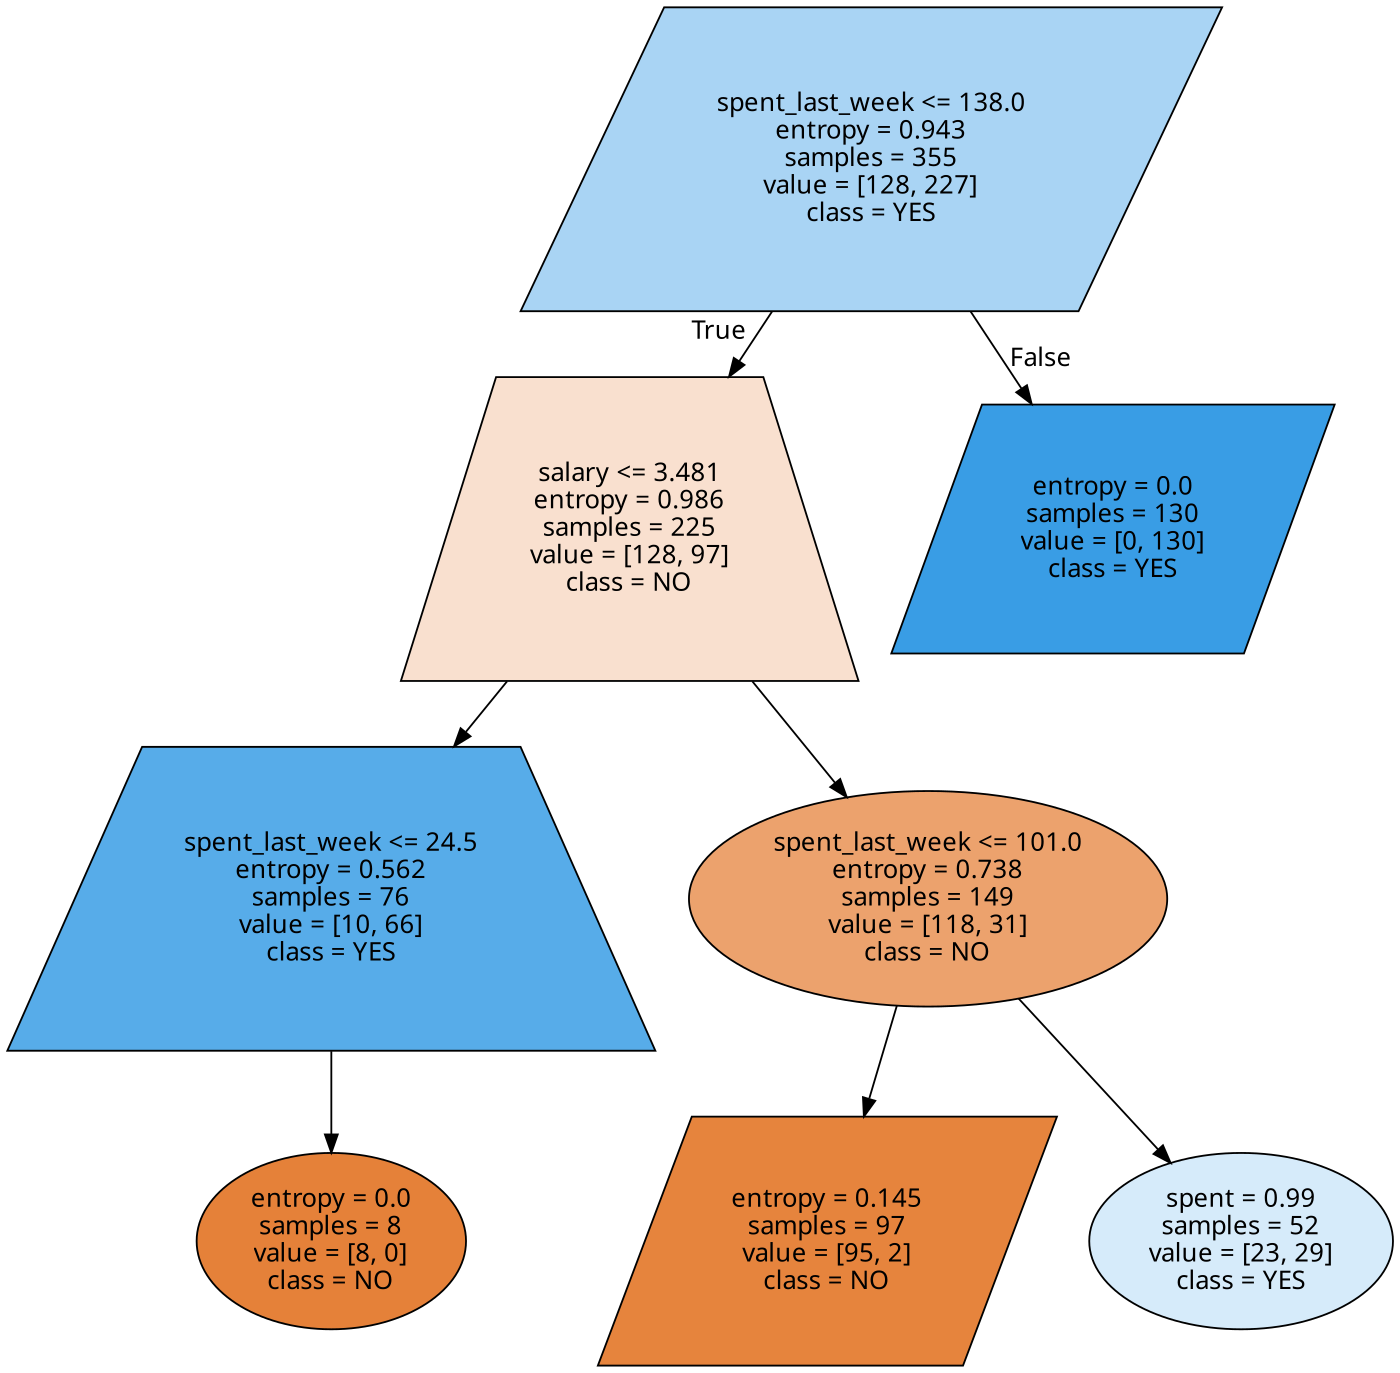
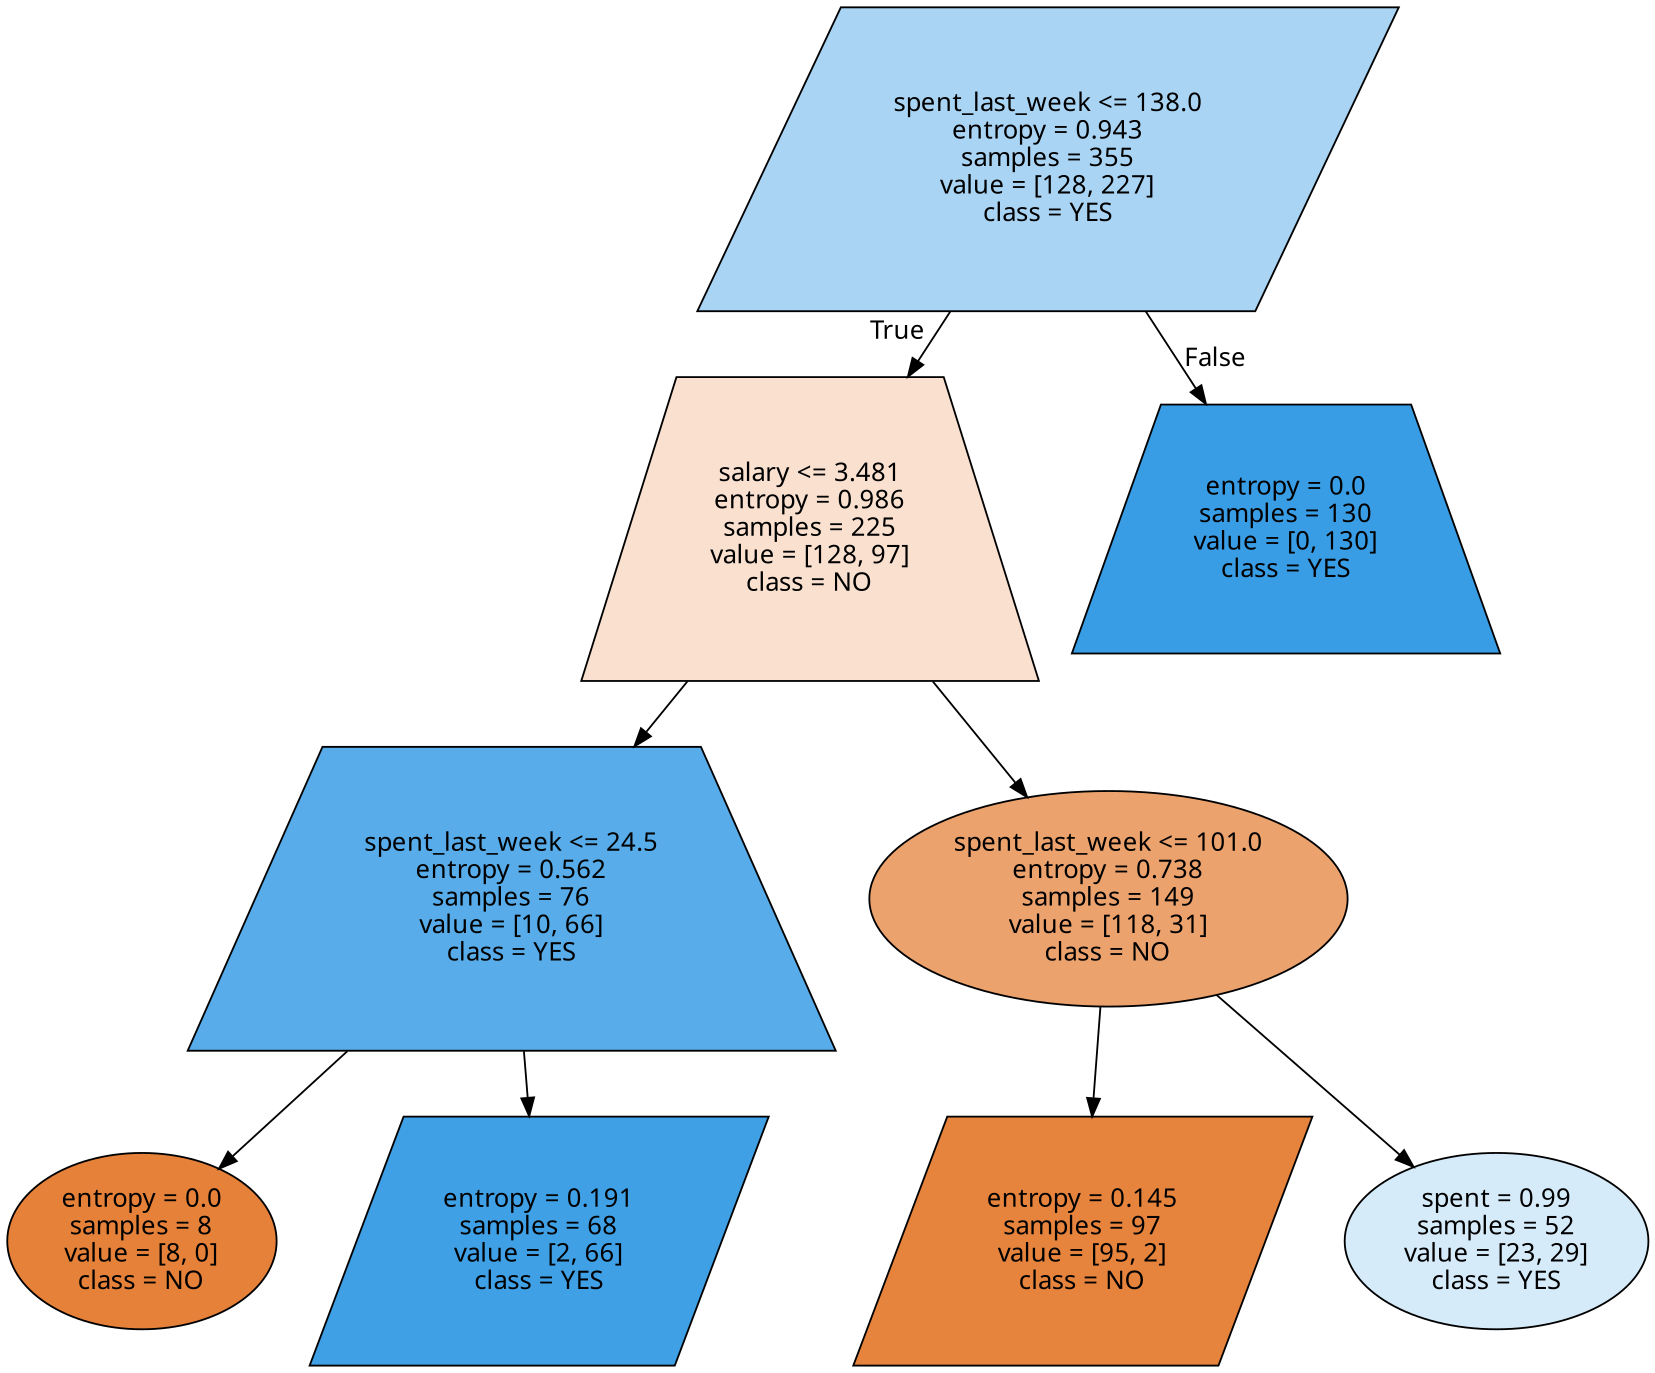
  digraph {
    fontname="Noto Sans"
    node [color=black fontname="Noto Sans" shape=parallelogram style=filled]
    edge [fontname="Noto Sans"]
    n1 [fillcolor="#a9d4f4" label="spent_last_week <= 138.0\nentropy = 0.943\nsamples = 355\nvalue = [128, 227]\nclass = YES"]
    n2 [fillcolor="#f9e0cf" label="salary <= 3.481\nentropy = 0.986\nsamples = 225\nvalue = [128, 97]\nclass = NO" shape=trapezium]
-   n3 [fillcolor="#399de5" label="entropy = 0.0\nsamples = 130\nvalue = [0, 130]\nclass = YES"]
+   n3 [fillcolor="#399de5" label="entropy = 0.0\nsamples = 130\nvalue = [0, 130]\nclass = YES" shape=trapezium]
    n4 [fillcolor="#57ace9" label="spent_last_week <= 24.5\nentropy = 0.562\nsamples = 76\nvalue = [10, 66]\nclass = YES" shape=trapezium]
    n5 [fillcolor="#eca26d" label="spent_last_week <= 101.0\nentropy = 0.738\nsamples = 149\nvalue = [118, 31]\nclass = NO" shape=ellipse]
    n6 [fillcolor="#e58139" label="entropy = 0.0\nsamples = 8\nvalue = [8, 0]\nclass = NO" shape=ellipse]
+   n7 [fillcolor="#3fa0e6" label="entropy = 0.191\nsamples = 68\nvalue = [2, 66]\nclass = YES"]
    n8 [fillcolor="#e6843d" label="entropy = 0.145\nsamples = 97\nvalue = [95, 2]\nclass = NO"]
    n9 [fillcolor="#d6ebfa" label="spent = 0.99\nsamples = 52\nvalue = [23, 29]\nclass = YES" shape=ellipse]
    n1 -> n2 [headlabel=True labelangle=45 labeldistance=2.5]
    n1 -> n3 [headlabel=False labelangle=-45 labeldistance=2.5]
    n2 -> n4
    n2 -> n5
    n4 -> n6
+   n4 -> n7
    n5 -> n8
    n5 -> n9
  }
